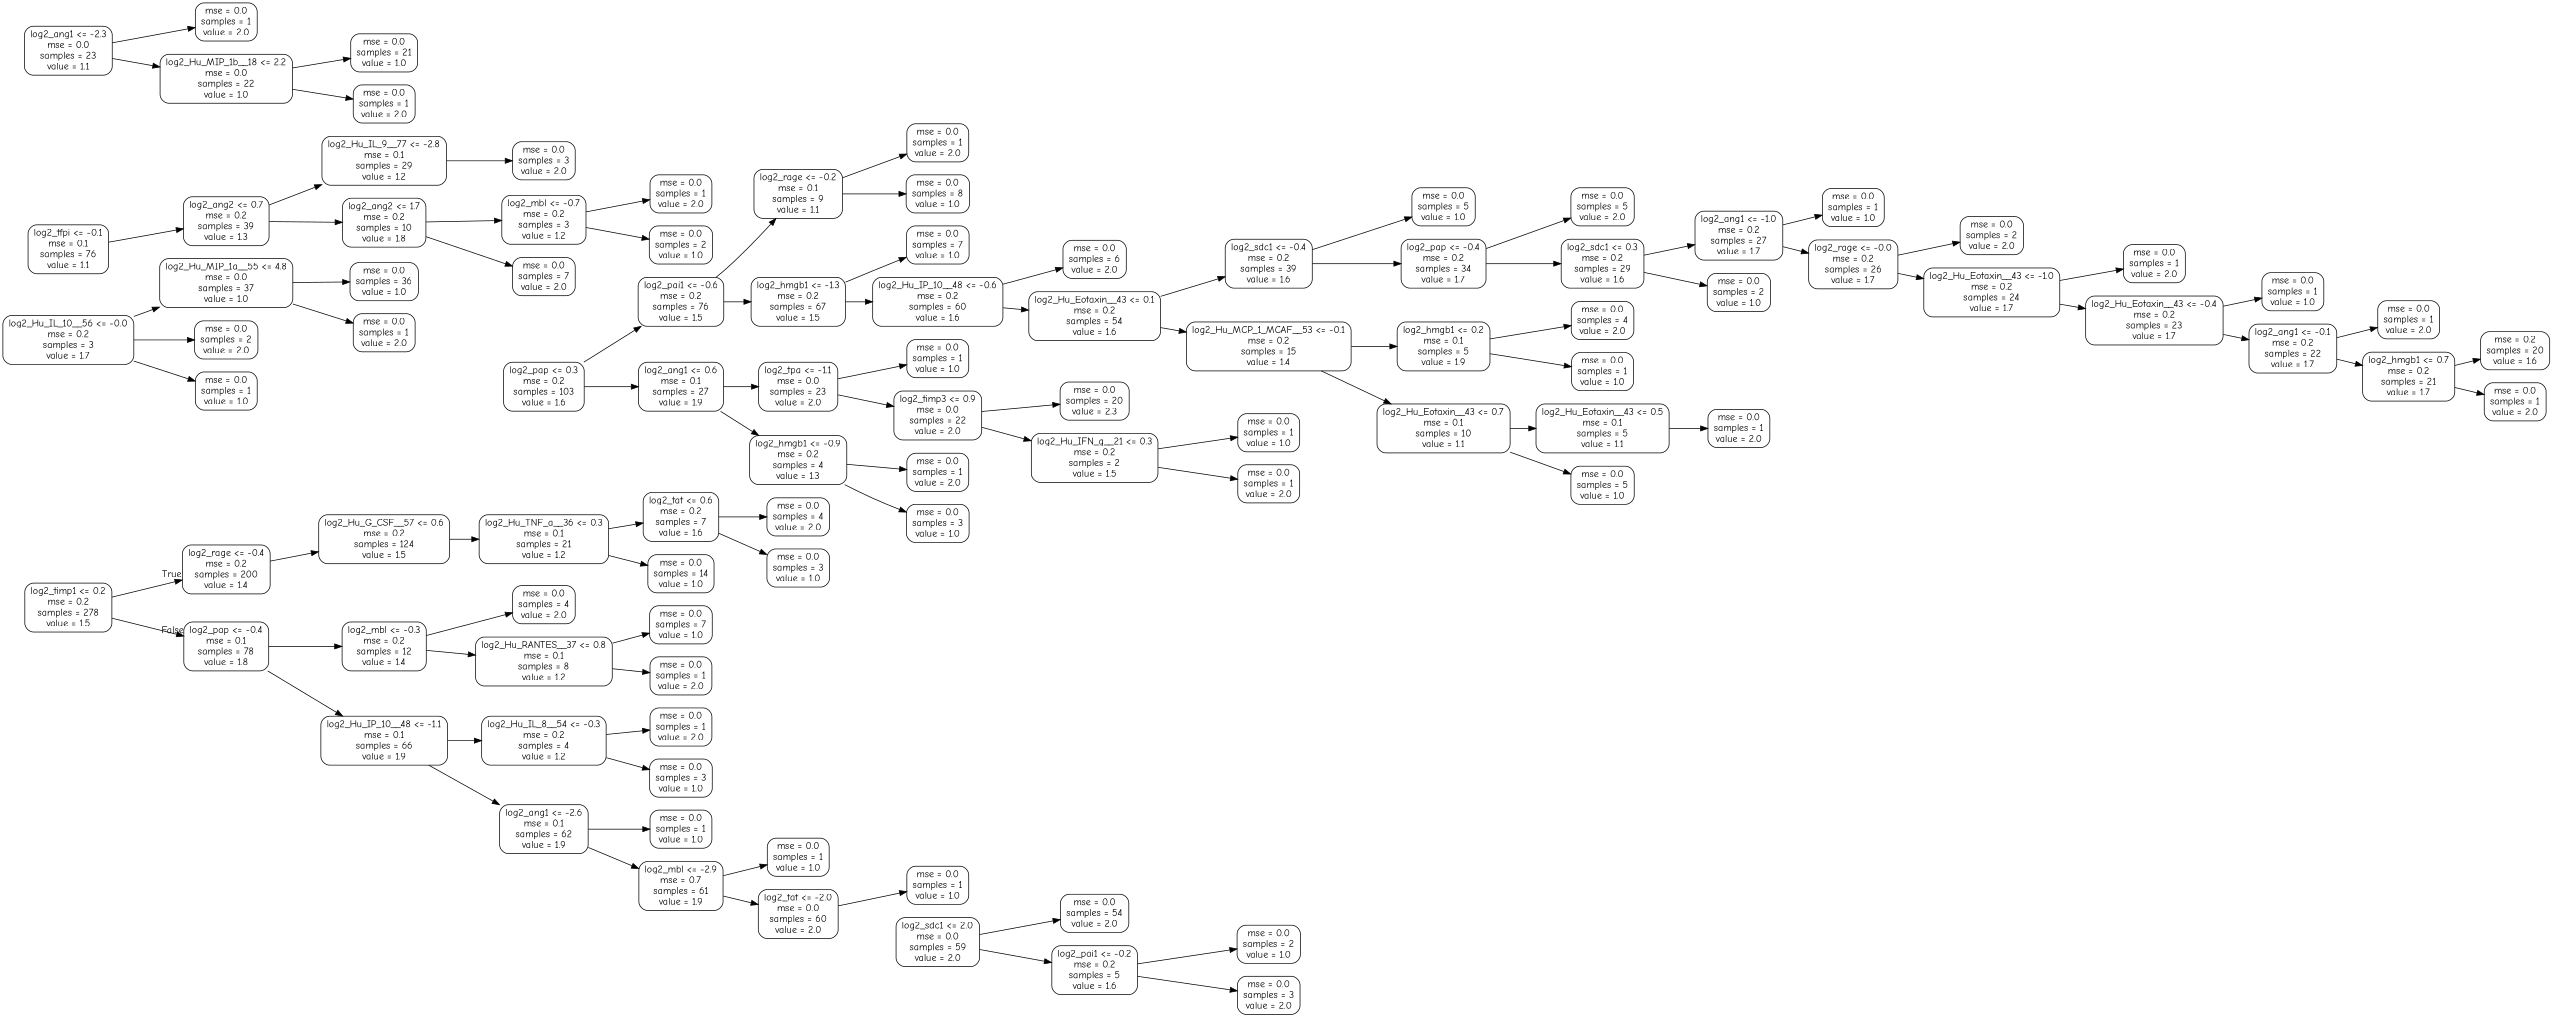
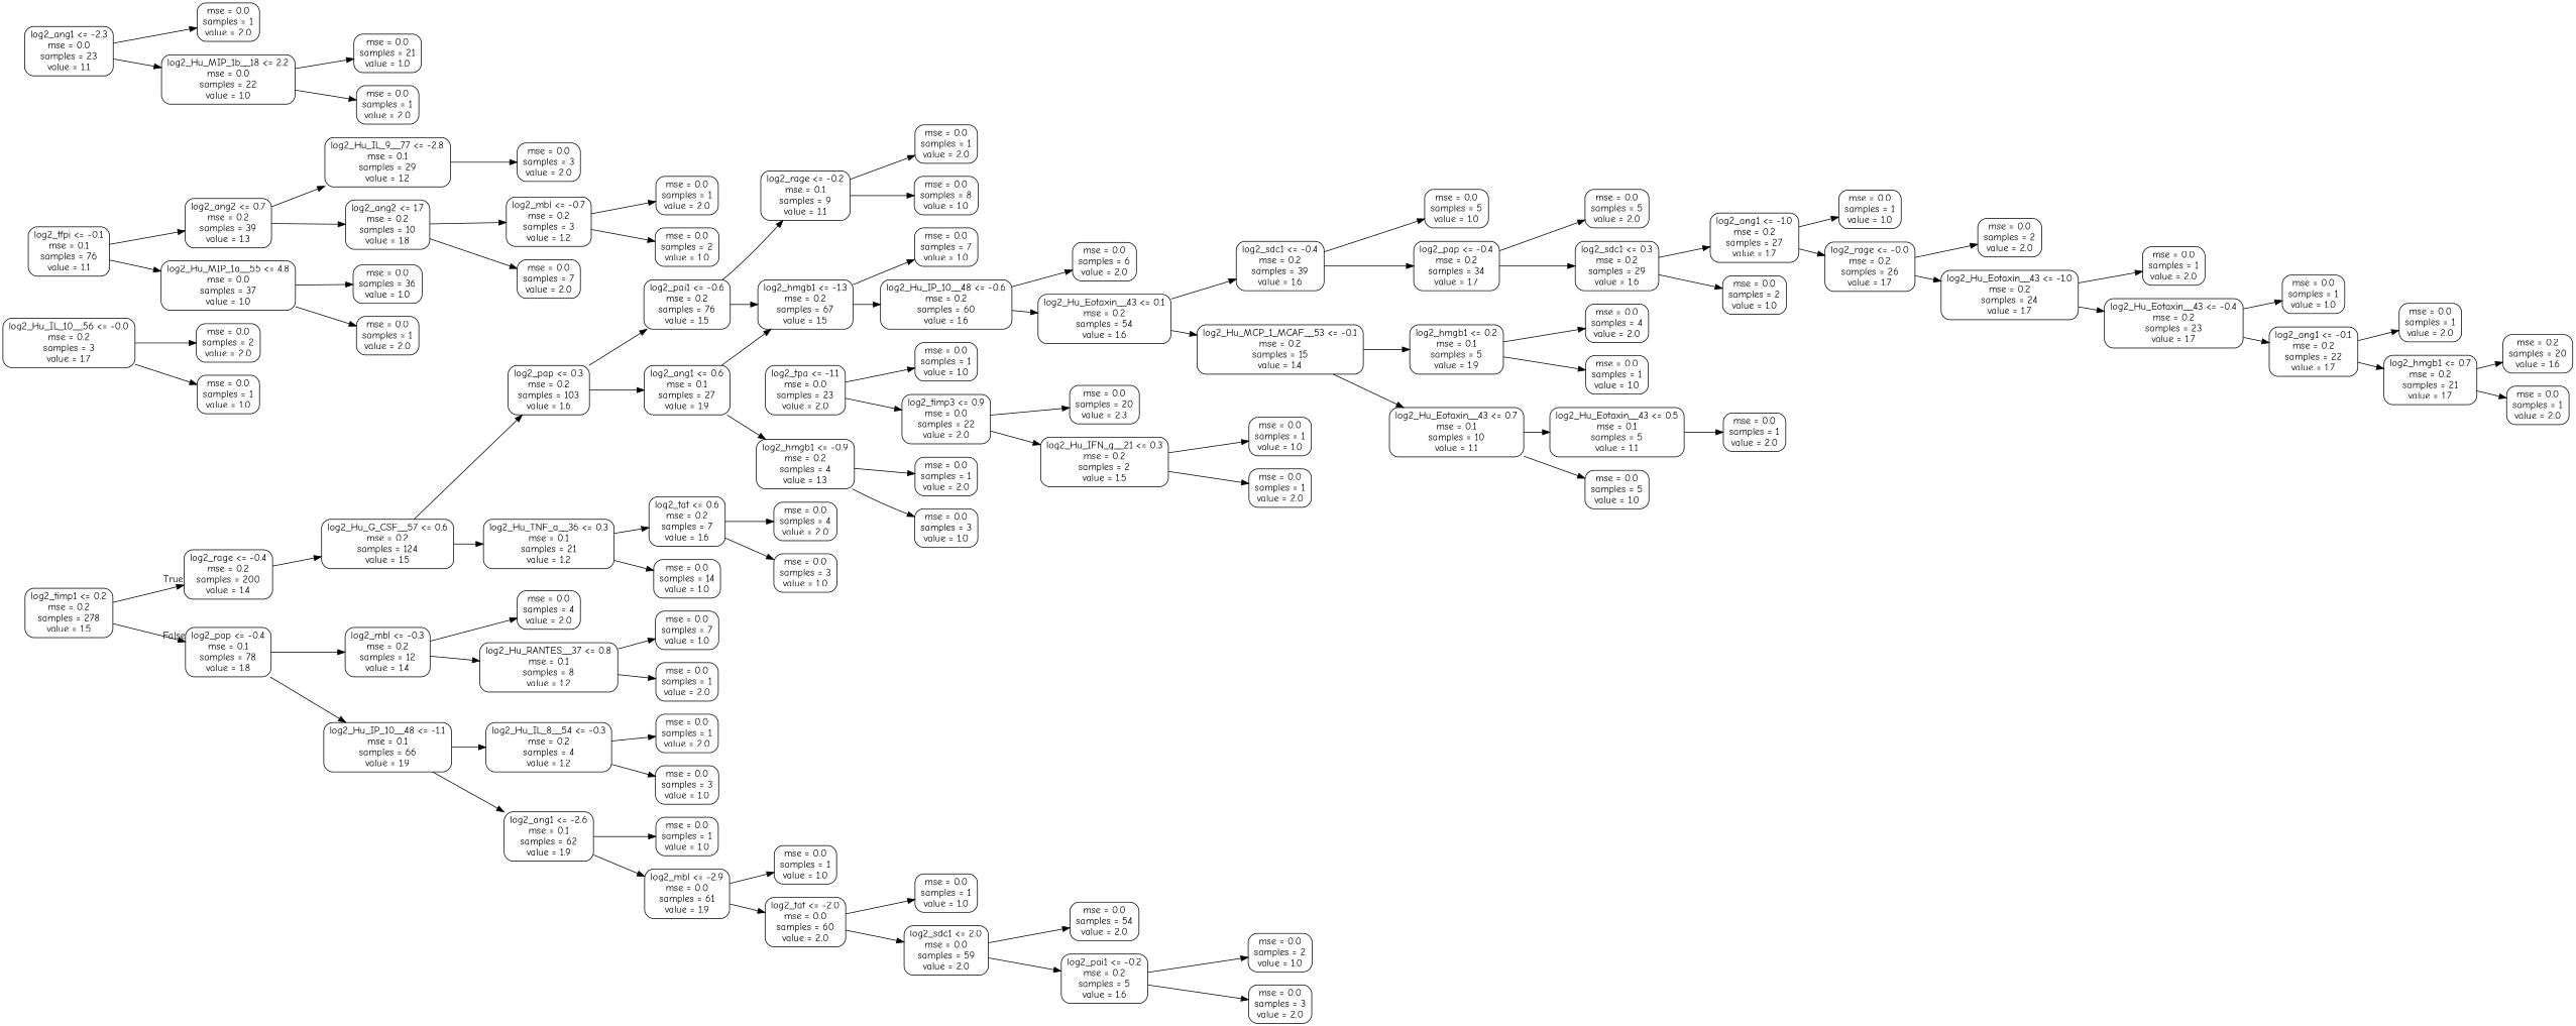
  digraph {
    fontname="Comic Neue"
    rankdir=LR
    node [color=black fontname="Comic Neue" shape=box style=rounded]
    edge [fontname="Comic Neue"]
    n1 [label="log2_timp1 <= 0.2\nmse = 0.2\nsamples = 278\nvalue = 1.5"]
    n2 [label="log2_rage <= -0.4\nmse = 0.2\nsamples = 200\nvalue = 1.4"]
    n3 [label="log2_pap <= -0.4\nmse = 0.1\nsamples = 78\nvalue = 1.8"]
    n4 [label="log2_Hu_G_CSF__57 <= 0.6\nmse = 0.2\nsamples = 124\nvalue = 1.5"]
    n5 [label="log2_mbl <= -0.3\nmse = 0.2\nsamples = 12\nvalue = 1.4"]
    n6 [label="log2_Hu_IP_10__48 <= -1.1\nmse = 0.1\nsamples = 66\nvalue = 1.9"]
    n7 [label="log2_tfpi <= -0.1\nmse = 0.1\nsamples = 76\nvalue = 1.1"]
    n8 [label="log2_Hu_MIP_1a__55 <= 4.8\nmse = 0.0\nsamples = 37\nvalue = 1.0"]
    n9 [label="log2_ang2 <= 0.7\nmse = 0.2\nsamples = 39\nvalue = 1.3"]
    n10 [label="log2_pap <= 0.3\nmse = 0.2\nsamples = 103\nvalue = 1.6"]
    n11 [label="log2_Hu_TNF_a__36 <= 0.3\nmse = 0.1\nsamples = 21\nvalue = 1.2"]
    n12 [label="mse = 0.0\nsamples = 36\nvalue = 1.0"]
    n13 [label="mse = 0.0\nsamples = 1\nvalue = 2.0"]
    n14 [label="log2_Hu_IL_9__77 <= -2.8\nmse = 0.1\nsamples = 29\nvalue = 1.2"]
    n15 [label="log2_ang2 <= 1.7\nmse = 0.2\nsamples = 10\nvalue = 1.8"]
    n16 [label="mse = 0.0\nsamples = 3\nvalue = 2.0"]
    n17 [label="mse = 0.0\nsamples = 7\nvalue = 2.0"]
    n18 [label="log2_mbl <= -0.7\nmse = 0.2\nsamples = 3\nvalue = 1.2"]
    n19 [label="log2_Hu_IL_10__56 <= -0.0\nmse = 0.2\nsamples = 3\nvalue = 1.7"]
    n20 [label="mse = 0.0\nsamples = 2\nvalue = 2.0"]
    n21 [label="mse = 0.0\nsamples = 1\nvalue = 1.0"]
    n22 [label="log2_ang1 <= -2.3\nmse = 0.0\nsamples = 23\nvalue = 1.1"]
    n23 [label="mse = 0.0\nsamples = 1\nvalue = 2.0"]
    n24 [label="log2_Hu_MIP_1b__18 <= 2.2\nmse = 0.0\nsamples = 22\nvalue = 1.0"]
    n25 [label="mse = 0.0\nsamples = 21\nvalue = 1.0"]
    n26 [label="mse = 0.0\nsamples = 1\nvalue = 2.0"]
    n27 [label="mse = 0.0\nsamples = 1\nvalue = 2.0"]
    n28 [label="mse = 0.0\nsamples = 2\nvalue = 1.0"]
    n29 [label="log2_pai1 <= -0.6\nmse = 0.2\nsamples = 76\nvalue = 1.5"]
    n30 [label="log2_ang1 <= 0.6\nmse = 0.1\nsamples = 27\nvalue = 1.9"]
    n31 [label="log2_tat <= 0.6\nmse = 0.2\nsamples = 7\nvalue = 1.6"]
    n32 [label="mse = 0.0\nsamples = 14\nvalue = 1.0"]
    n33 [label="log2_rage <= -0.2\nmse = 0.1\nsamples = 9\nvalue = 1.1"]
    n34 [label="log2_hmgb1 <= -1.3\nmse = 0.2\nsamples = 67\nvalue = 1.5"]
    n35 [label="log2_tpa <= -1.1\nmse = 0.0\nsamples = 23\nvalue = 2.0"]
    n36 [label="log2_hmgb1 <= -0.9\nmse = 0.2\nsamples = 4\nvalue = 1.3"]
    n37 [label="mse = 0.0\nsamples = 1\nvalue = 2.0"]
    n38 [label="mse = 0.0\nsamples = 8\nvalue = 1.0"]
    n39 [label="mse = 0.0\nsamples = 7\nvalue = 1.0"]
    n40 [label="log2_Hu_IP_10__48 <= -0.6\nmse = 0.2\nsamples = 60\nvalue = 1.6"]
    n41 [label="mse = 0.0\nsamples = 6\nvalue = 2.0"]
    n42 [label="log2_Hu_Eotaxin__43 <= 0.1\nmse = 0.2\nsamples = 54\nvalue = 1.6"]
    n43 [label="log2_sdc1 <= -0.4\nmse = 0.2\nsamples = 39\nvalue = 1.6"]
    n44 [label="log2_Hu_MCP_1_MCAF__53 <= -0.1\nmse = 0.2\nsamples = 15\nvalue = 1.4"]
    n45 [label="mse = 0.0\nsamples = 5\nvalue = 1.0"]
    n46 [label="log2_pap <= -0.4\nmse = 0.2\nsamples = 34\nvalue = 1.7"]
    n47 [label="log2_hmgb1 <= 0.2\nmse = 0.1\nsamples = 5\nvalue = 1.9"]
    n48 [label="log2_Hu_Eotaxin__43 <= 0.7\nmse = 0.1\nsamples = 10\nvalue = 1.1"]
    n49 [label="mse = 0.0\nsamples = 5\nvalue = 2.0"]
    n50 [label="log2_sdc1 <= 0.3\nmse = 0.2\nsamples = 29\nvalue = 1.6"]
    n51 [label="log2_ang1 <= -1.0\nmse = 0.2\nsamples = 27\nvalue = 1.7"]
    n52 [label="mse = 0.0\nsamples = 2\nvalue = 1.0"]
    n53 [label="mse = 0.0\nsamples = 1\nvalue = 1.0"]
    n54 [label="log2_rage <= -0.0\nmse = 0.2\nsamples = 26\nvalue = 1.7"]
    n55 [label="mse = 0.0\nsamples = 2\nvalue = 2.0"]
    n56 [label="log2_Hu_Eotaxin__43 <= -1.0\nmse = 0.2\nsamples = 24\nvalue = 1.7"]
    n57 [label="mse = 0.0\nsamples = 1\nvalue = 2.0"]
    n58 [label="log2_Hu_Eotaxin__43 <= -0.4\nmse = 0.2\nsamples = 23\nvalue = 1.7"]
    n59 [label="mse = 0.0\nsamples = 1\nvalue = 1.0"]
    n60 [label="log2_ang1 <= -0.1\nmse = 0.2\nsamples = 22\nvalue = 1.7"]
    n61 [label="mse = 0.0\nsamples = 1\nvalue = 2.0"]
    n62 [label="log2_hmgb1 <= 0.7\nmse = 0.2\nsamples = 21\nvalue = 1.7"]
    n63 [label="mse = 0.2\nsamples = 20\nvalue = 1.6"]
    n64 [label="mse = 0.0\nsamples = 1\nvalue = 2.0"]
    n65 [label="mse = 0.0\nsamples = 4\nvalue = 2.0"]
    n66 [label="mse = 0.0\nsamples = 1\nvalue = 1.0"]
    n67 [label="log2_Hu_Eotaxin__43 <= 0.5\nmse = 0.1\nsamples = 5\nvalue = 1.1"]
    n68 [label="mse = 0.0\nsamples = 5\nvalue = 1.0"]
    n69 [label="mse = 0.0\nsamples = 1\nvalue = 2.0"]
    n70 [label="mse = 0.0\nsamples = 1\nvalue = 1.0"]
    n71 [label="log2_timp3 <= 0.9\nmse = 0.0\nsamples = 22\nvalue = 2.0"]
    n72 [label="mse = 0.0\nsamples = 1\nvalue = 2.0"]
    n73 [label="mse = 0.0\nsamples = 3\nvalue = 1.0"]
    n74 [label="mse = 0.0\nsamples = 20\nvalue = 2.3"]
    n75 [label="log2_Hu_IFN_g__21 <= 0.3\nmse = 0.2\nsamples = 2\nvalue = 1.5"]
    n76 [label="mse = 0.0\nsamples = 1\nvalue = 1.0"]
    n77 [label="mse = 0.0\nsamples = 1\nvalue = 2.0"]
    n78 [label="mse = 0.0\nsamples = 4\nvalue = 2.0"]
    n79 [label="mse = 0.0\nsamples = 3\nvalue = 1.0"]
    n80 [label="mse = 0.0\nsamples = 4\nvalue = 2.0"]
    n81 [label="log2_Hu_RANTES__37 <= 0.8\nmse = 0.1\nsamples = 8\nvalue = 1.2"]
    n82 [label="log2_Hu_IL_8__54 <= -0.3\nmse = 0.2\nsamples = 4\nvalue = 1.2"]
    n83 [label="log2_ang1 <= -2.6\nmse = 0.1\nsamples = 62\nvalue = 1.9"]
    n84 [label="mse = 0.0\nsamples = 7\nvalue = 1.0"]
    n85 [label="mse = 0.0\nsamples = 1\nvalue = 2.0"]
    n86 [label="mse = 0.0\nsamples = 1\nvalue = 2.0"]
    n87 [label="mse = 0.0\nsamples = 3\nvalue = 1.0"]
    n88 [label="mse = 0.0\nsamples = 1\nvalue = 1.0"]
-   n89 [label="log2_mbl <= -2.9\nmse = 0.7\nsamples = 61\nvalue = 1.9"]
+   n89 [label="log2_mbl <= -2.9\nmse = 0.0\nsamples = 61\nvalue = 1.9"]
    n90 [label="mse = 0.0\nsamples = 1\nvalue = 1.0"]
    n91 [label="log2_tat <= -2.0\nmse = 0.0\nsamples = 60\nvalue = 2.0"]
    n92 [label="mse = 0.0\nsamples = 1\nvalue = 1.0"]
    n93 [label="log2_sdc1 <= 2.0\nmse = 0.0\nsamples = 59\nvalue = 2.0"]
    n94 [label="mse = 0.0\nsamples = 54\nvalue = 2.0"]
    n95 [label="log2_pai1 <= -0.2\nmse = 0.2\nsamples = 5\nvalue = 1.6"]
    n96 [label="mse = 0.0\nsamples = 2\nvalue = 1.0"]
    n97 [label="mse = 0.0\nsamples = 3\nvalue = 2.0"]
    n1 -> n2 [headlabel=True labelangle=45 labeldistance=2.5]
    n1 -> n3 [headlabel=False labelangle=-45 labeldistance=2.5]
    n2 -> n4
    n3 -> n5
    n3 -> n6
+   n4 -> n10
    n4 -> n11
    n5 -> n80
    n5 -> n81
    n6 -> n82
    n6 -> n83
-   n19 -> n8
+   n7 -> n8
    n7 -> n9
    n8 -> n12
    n8 -> n13
    n9 -> n14
    n9 -> n15
    n10 -> n29
    n10 -> n30
    n11 -> n31
    n11 -> n32
    n14 -> n16
    n15 -> n17
    n15 -> n18
    n18 -> n27
    n18 -> n28
    n19 -> n20
    n19 -> n21
    n22 -> n23
    n22 -> n24
    n24 -> n25
    n24 -> n26
    n29 -> n33
    n29 -> n34
-   n30 -> n35
+   n30 -> n34
    n30 -> n36
    n31 -> n78
    n31 -> n79
    n33 -> n37
    n33 -> n38
    n34 -> n39
    n34 -> n40
    n35 -> n70
    n35 -> n71
    n36 -> n72
    n36 -> n73
    n40 -> n41
    n40 -> n42
    n42 -> n43
    n42 -> n44
    n43 -> n45
    n43 -> n46
    n44 -> n47
    n44 -> n48
    n46 -> n49
    n46 -> n50
    n47 -> n65
    n47 -> n66
    n48 -> n67
    n48 -> n68
    n50 -> n51
    n50 -> n52
    n51 -> n53
    n51 -> n54
    n54 -> n55
    n54 -> n56
    n56 -> n57
    n56 -> n58
    n58 -> n59
    n58 -> n60
    n60 -> n61
    n60 -> n62
    n62 -> n63
    n62 -> n64
    n67 -> n69
    n71 -> n74
    n71 -> n75
    n75 -> n76
    n75 -> n77
    n81 -> n84
    n81 -> n85
    n82 -> n86
    n82 -> n87
    n83 -> n88
    n83 -> n89
    n89 -> n90
    n89 -> n91
    n91 -> n92
+   n91 -> n93
    n93 -> n94
    n93 -> n95
    n95 -> n96
    n95 -> n97
  }
